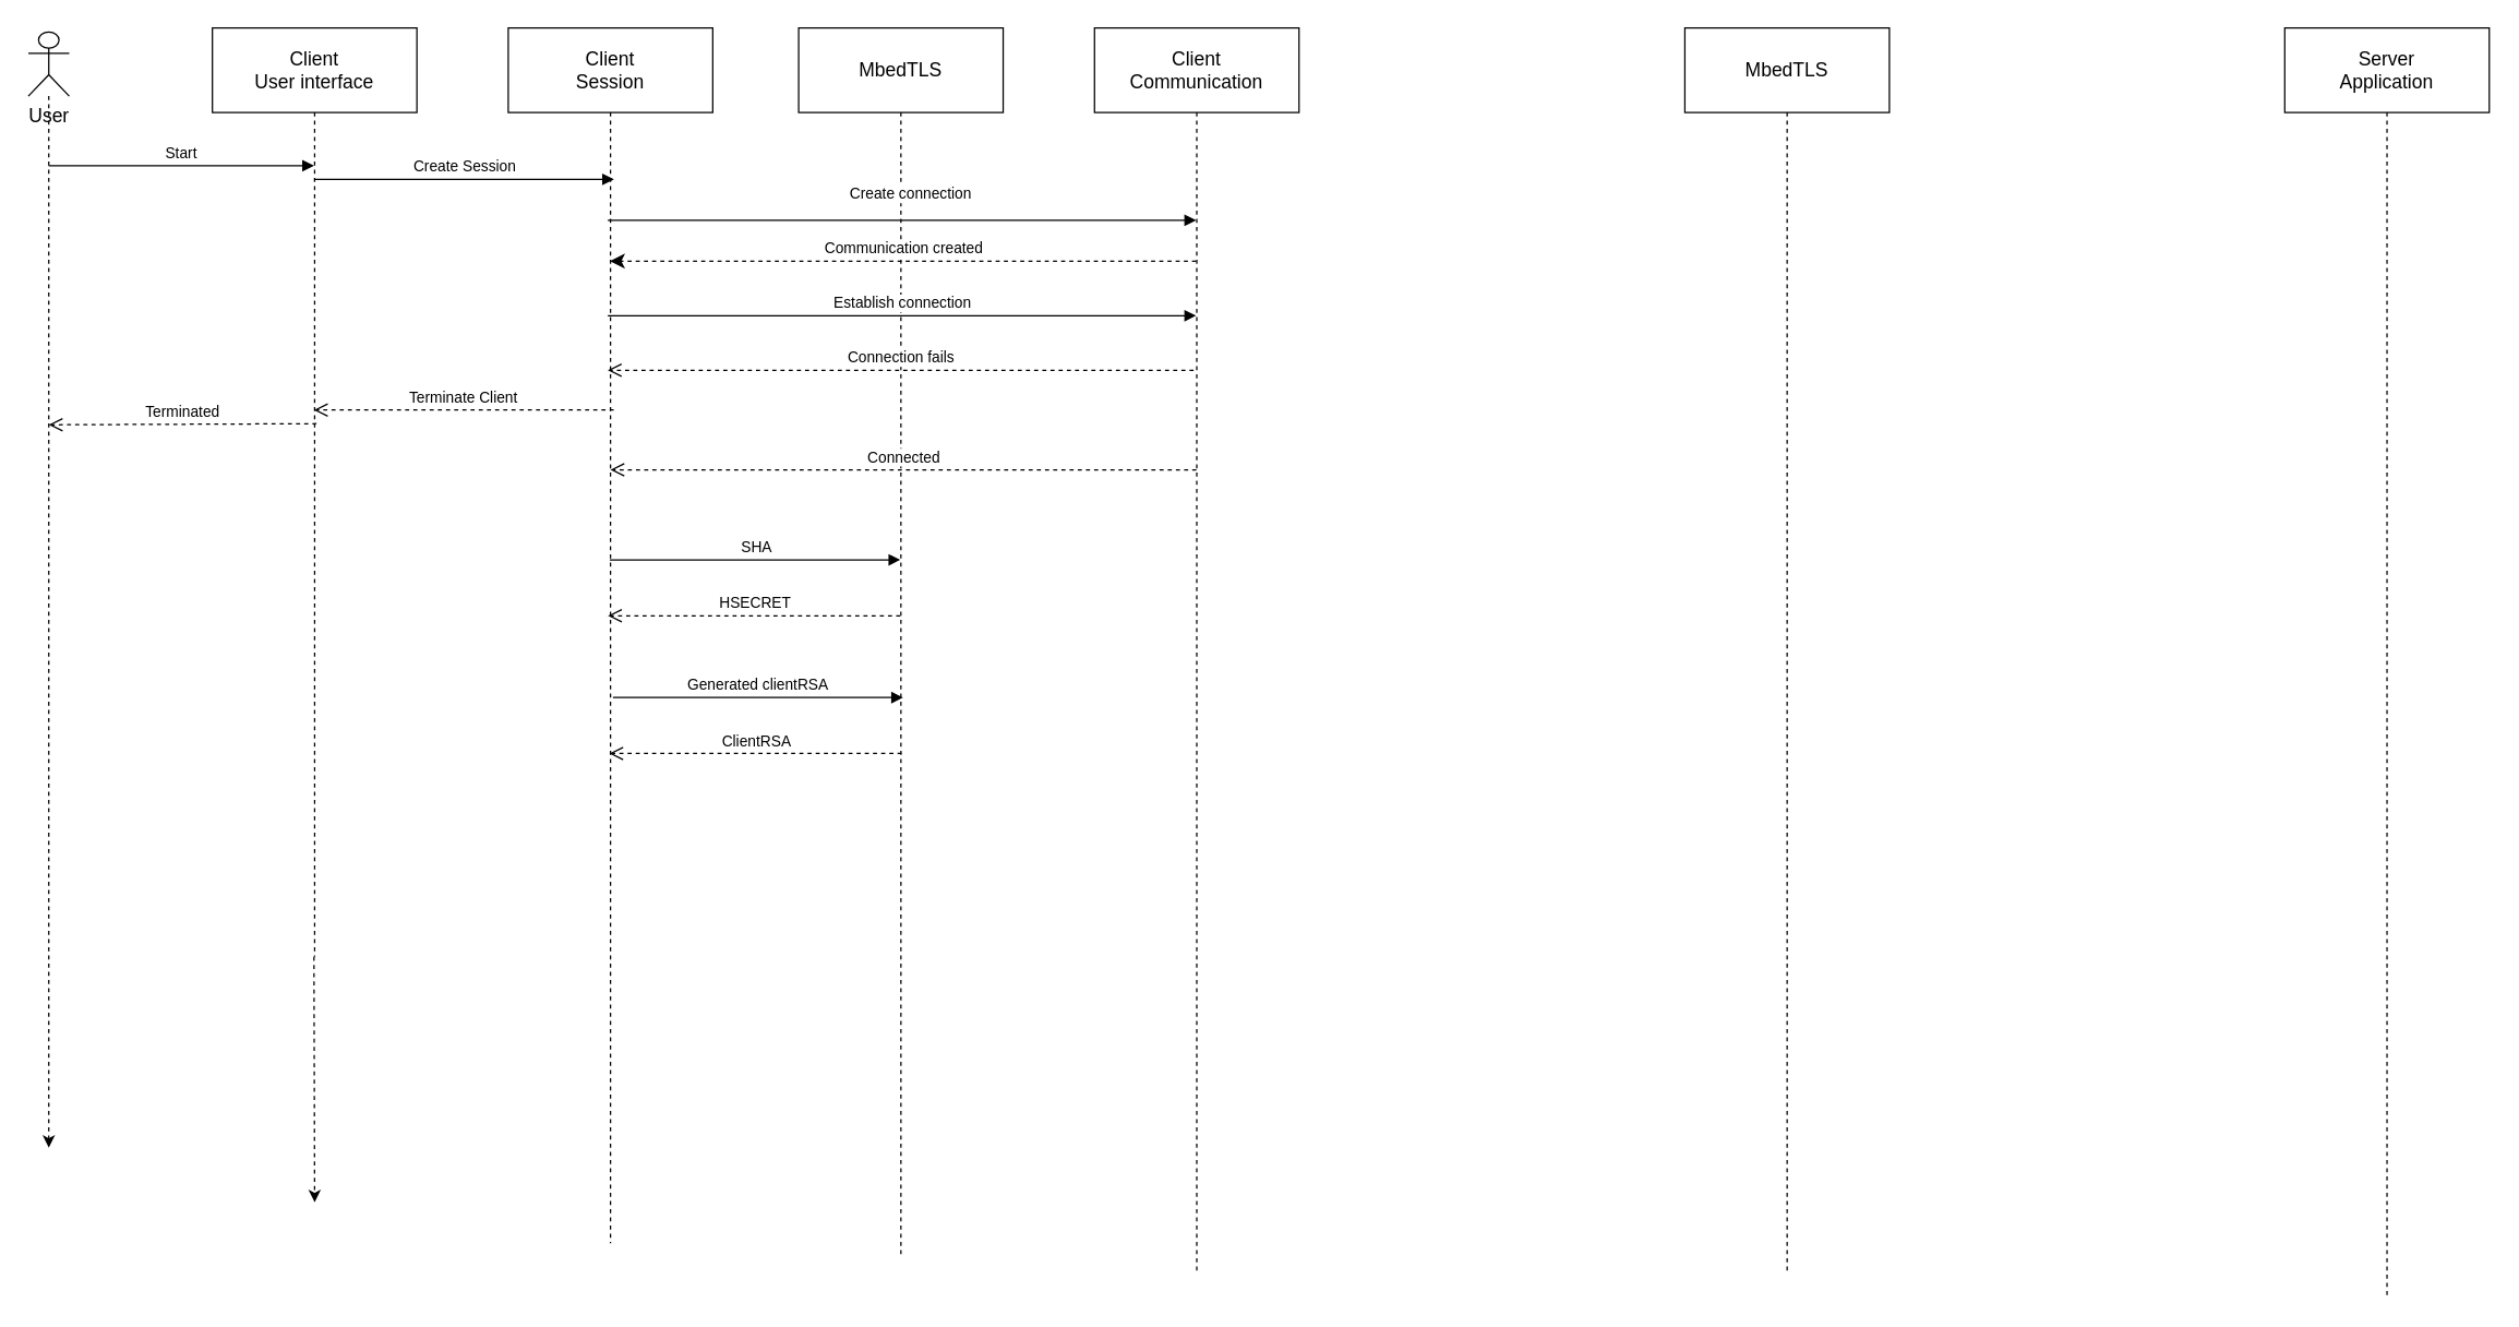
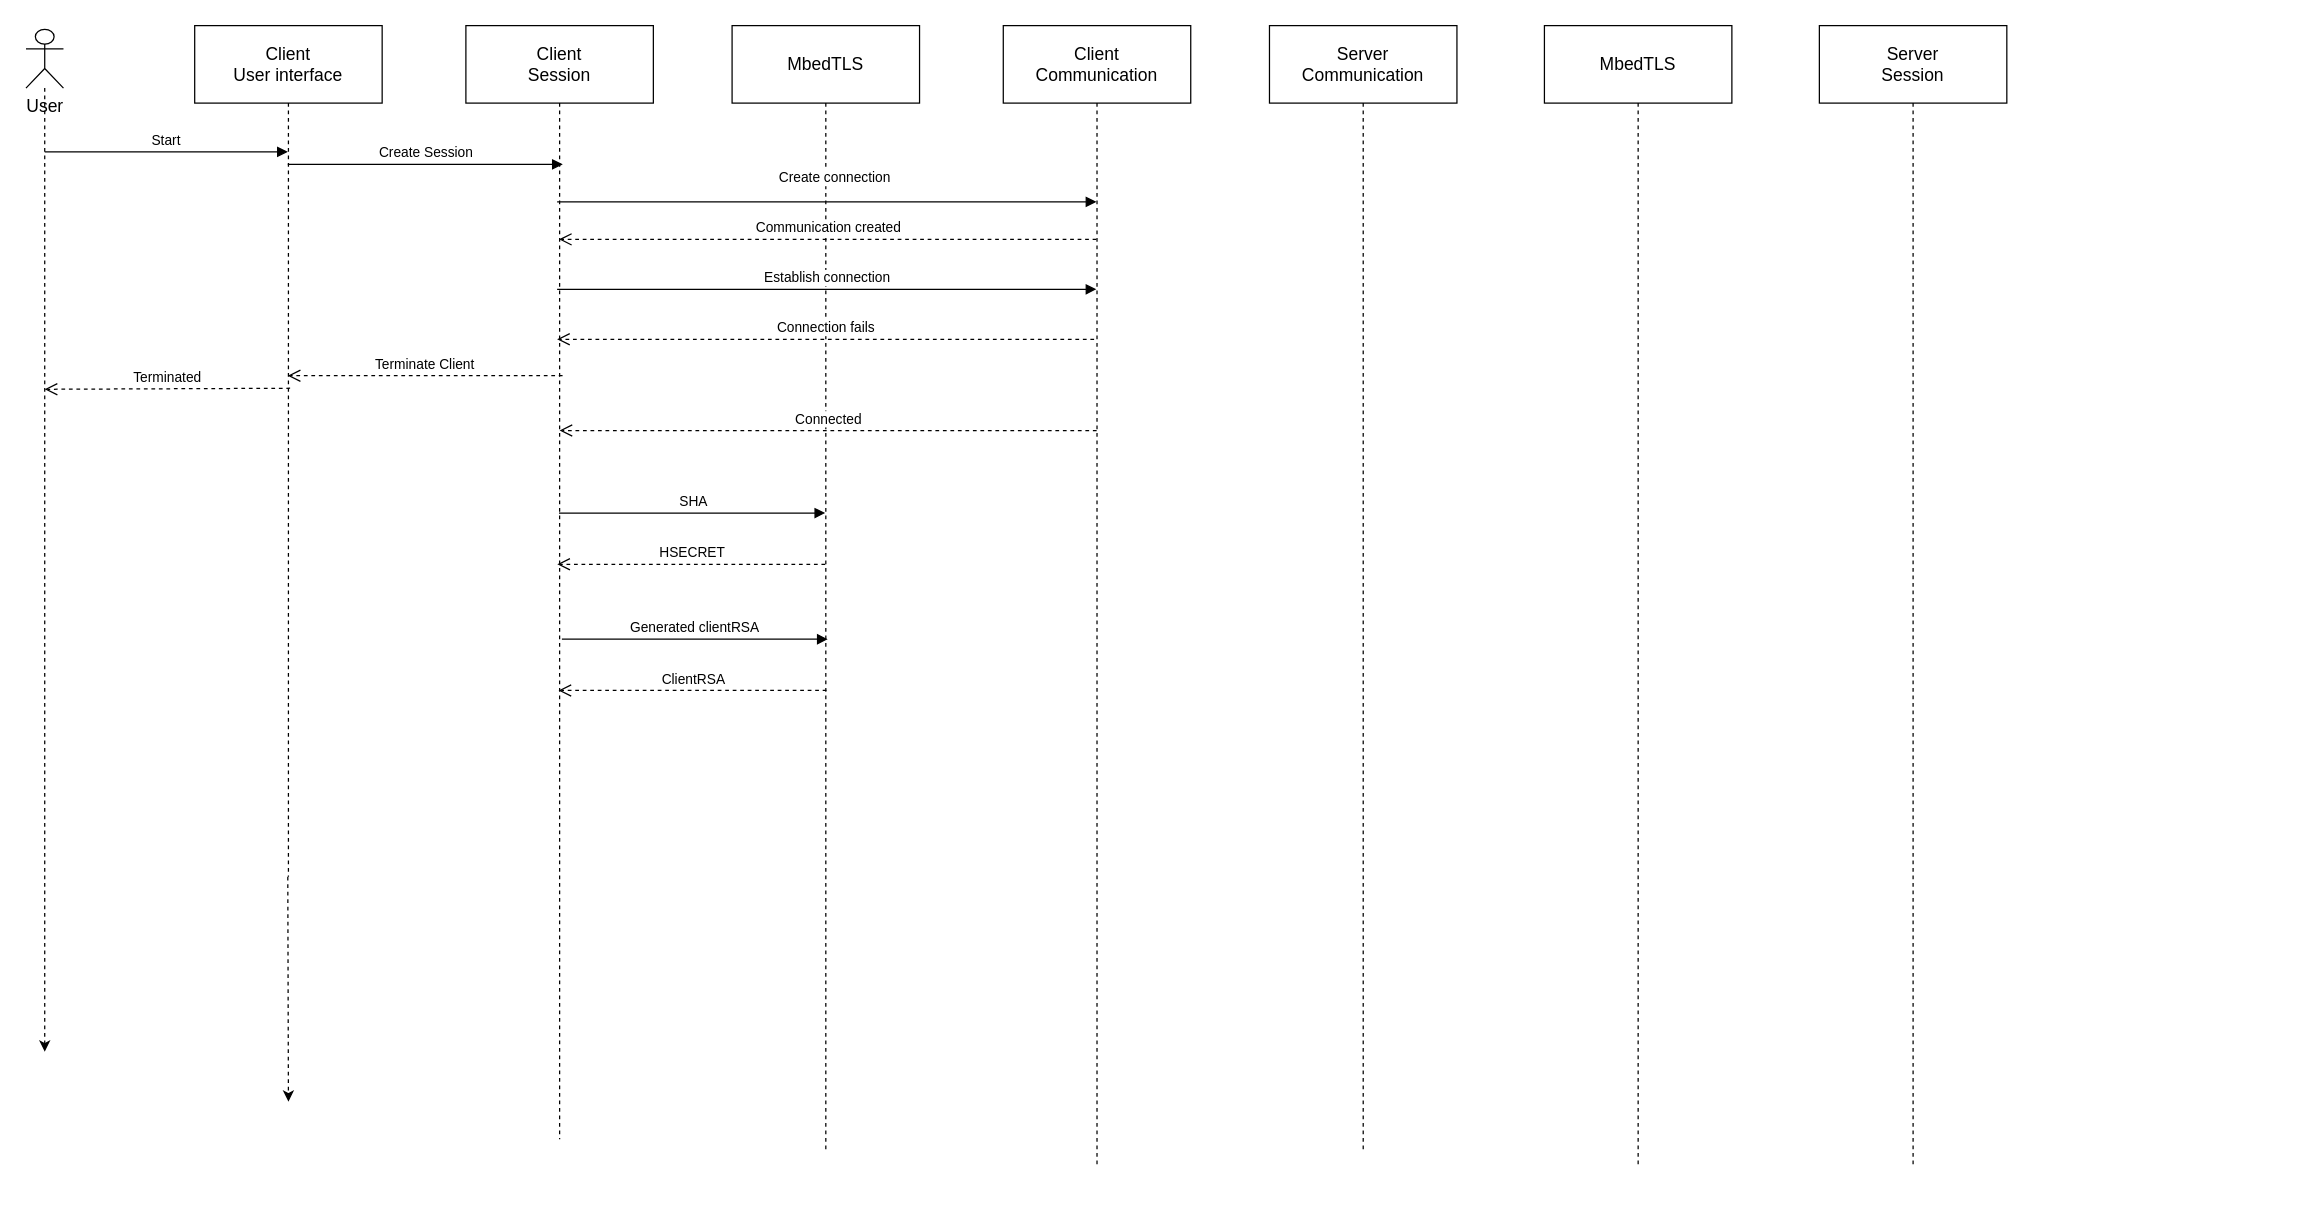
  <mxCell id="0" />
  <mxCell id="1" parent="0" />
  <mxCell id="2" style="edgeStyle=none;html=1;dashed=1;" edge="1" parent="1" source="3"><mxGeometry relative="1" as="geometry"><mxPoint x="230" y="881" as="targetPoint" /></mxGeometry></mxCell>
  <mxCell id="3" value="&lt;font style=&quot;font-size: 14px;&quot;&gt;Client&lt;br&gt;User interface&lt;br&gt;&lt;/font&gt;" style="shape=umlLifeline;perimeter=lifelinePerimeter;whiteSpace=wrap;html=1;container=1;collapsible=0;recursiveResize=0;outlineConnect=0;size=62;" parent="1" vertex="1"><mxGeometry x="155" y="20" width="150" height="681" as="geometry" /></mxCell>
  <mxCell id="4" value="&lt;font style=&quot;font-size: 14px;&quot;&gt;Client&lt;br&gt;Session&lt;/font&gt;" style="shape=umlLifeline;perimeter=lifelinePerimeter;whiteSpace=wrap;html=1;container=1;collapsible=0;recursiveResize=0;outlineConnect=0;size=62;" parent="1" vertex="1"><mxGeometry x="372" y="20" width="150" height="891" as="geometry" /></mxCell>
  <mxCell id="5" value="Create Session" style="html=1;verticalAlign=bottom;endArrow=block;" edge="1" parent="4" source="3"><mxGeometry width="80" relative="1" as="geometry"><mxPoint x="-117" y="111" as="sourcePoint" /><mxPoint x="77.5" y="111" as="targetPoint" /></mxGeometry></mxCell>
  <mxCell id="6" value="&lt;span style=&quot;font-size: 14px;&quot;&gt;MbedTLS&lt;/span&gt;" style="shape=umlLifeline;perimeter=lifelinePerimeter;whiteSpace=wrap;html=1;container=1;collapsible=0;recursiveResize=0;outlineConnect=0;size=62;" parent="1" vertex="1"><mxGeometry x="585" y="20" width="150" height="901" as="geometry" /></mxCell>
  <mxCell id="7" value="Create connection" style="html=1;verticalAlign=bottom;endArrow=block;" edge="1" parent="6" target="10"><mxGeometry x="0.028" y="10" width="80" relative="1" as="geometry"><mxPoint x="-140" y="141" as="sourcePoint" /><mxPoint x="54.5" y="141" as="targetPoint" /><mxPoint as="offset" /></mxGeometry></mxCell>
  <mxCell id="8" value="Connection fails" style="html=1;verticalAlign=bottom;endArrow=open;dashed=1;endSize=8;" edge="1" parent="6"><mxGeometry relative="1" as="geometry"><mxPoint x="289.69" y="251" as="sourcePoint" /><mxPoint x="-140.0" y="251" as="targetPoint" /><Array as="points"><mxPoint x="78.19" y="251" /></Array></mxGeometry></mxCell>
  <mxCell id="9" value="HSECRET" style="html=1;verticalAlign=bottom;endArrow=open;dashed=1;endSize=8;" edge="1" parent="6" source="6"><mxGeometry relative="1" as="geometry"><mxPoint x="70" y="431" as="sourcePoint" /><mxPoint x="-139.85" y="431.0" as="targetPoint" /><Array as="points" /></mxGeometry></mxCell>
  <mxCell id="10" value="&lt;span style=&quot;font-size: 14px;&quot;&gt;Client&lt;br&gt;Communication&lt;br&gt;&lt;/span&gt;" style="shape=umlLifeline;perimeter=lifelinePerimeter;whiteSpace=wrap;html=1;container=1;collapsible=0;recursiveResize=0;outlineConnect=0;size=62;" parent="1" vertex="1"><mxGeometry x="802" y="20" width="150" height="911" as="geometry" /></mxCell>
+ <mxCell id="11" value="&lt;span style=&quot;font-size: 14px;&quot;&gt;Server&lt;br&gt;Communication&lt;br&gt;&lt;/span&gt;" style="shape=umlLifeline;perimeter=lifelinePerimeter;whiteSpace=wrap;html=1;container=1;collapsible=0;recursiveResize=0;outlineConnect=0;size=62;" parent="1" vertex="1"><mxGeometry x="1015" y="20" width="150" height="901" as="geometry" /></mxCell>
  <mxCell id="12" value="&lt;span style=&quot;font-size: 14px;&quot;&gt;MbedTLS&lt;br&gt;&lt;/span&gt;" style="shape=umlLifeline;perimeter=lifelinePerimeter;whiteSpace=wrap;html=1;container=1;collapsible=0;recursiveResize=0;outlineConnect=0;size=62;" parent="1" vertex="1"><mxGeometry x="1235" y="20" width="150" height="911" as="geometry" /></mxCell>
- <mxCell id="14" value="&lt;span style=&quot;font-size: 14px;&quot;&gt;Server&lt;br&gt;Application&lt;br&gt;&lt;/span&gt;" style="shape=umlLifeline;perimeter=lifelinePerimeter;whiteSpace=wrap;html=1;container=1;collapsible=0;recursiveResize=0;outlineConnect=0;size=62;" parent="1" vertex="1"><mxGeometry x="1675" y="20" width="150" height="931" as="geometry" /></mxCell>
+ <mxCell id="13" value="&lt;span style=&quot;font-size: 14px;&quot;&gt;Server&lt;br&gt;Session&lt;br&gt;&lt;/span&gt;" style="shape=umlLifeline;perimeter=lifelinePerimeter;whiteSpace=wrap;html=1;container=1;collapsible=0;recursiveResize=0;outlineConnect=0;size=62;" parent="1" vertex="1"><mxGeometry x="1455" y="20" width="150" height="911" as="geometry" /></mxCell>
  <mxCell id="15" style="edgeStyle=none;html=1;dashed=1;" edge="1" parent="1" source="16"><mxGeometry relative="1" as="geometry"><mxPoint x="35" y="841" as="targetPoint" /></mxGeometry></mxCell>
  <mxCell id="16" value="User" style="shape=umlActor;verticalLabelPosition=bottom;verticalAlign=top;html=1;fontSize=14;" parent="1" vertex="1"><mxGeometry x="20" y="23" width="30" height="47" as="geometry" /></mxCell>
  <mxCell id="17" value="Start" style="html=1;verticalAlign=bottom;endArrow=block;" edge="1" parent="1"><mxGeometry width="80" relative="1" as="geometry"><mxPoint x="35" y="121" as="sourcePoint" /><mxPoint x="229.5" y="121" as="targetPoint" /></mxGeometry></mxCell>
  <mxCell id="18" value="SHA" style="html=1;verticalAlign=bottom;endArrow=block;" edge="1" parent="1" source="4"><mxGeometry width="80" relative="1" as="geometry"><mxPoint x="455" y="410" as="sourcePoint" /><mxPoint x="659.5" y="410" as="targetPoint" /></mxGeometry></mxCell>
  <mxCell id="19" value="Establish connection" style="html=1;verticalAlign=bottom;endArrow=block;" edge="1" parent="1" target="10"><mxGeometry width="80" relative="1" as="geometry"><mxPoint x="445" y="231" as="sourcePoint" /><mxPoint x="639.5" y="231" as="targetPoint" /></mxGeometry></mxCell>
- <mxCell id="20" value="Communication created" style="html=1;verticalAlign=bottom;endArrow=classic;dashed=1;endSize=8;" edge="1" parent="1" source="10" target="4"><mxGeometry relative="1" as="geometry"><mxPoint x="765" y="191" as="sourcePoint" /><mxPoint x="565" y="201" as="targetPoint" /><Array as="points"><mxPoint x="665" y="191" /></Array></mxGeometry></mxCell>
+ <mxCell id="20" value="Communication created" style="html=1;verticalAlign=bottom;endArrow=open;dashed=1;endSize=8;" edge="1" parent="1" source="10" target="4"><mxGeometry relative="1" as="geometry"><mxPoint x="765" y="191" as="sourcePoint" /><mxPoint x="565" y="201" as="targetPoint" /><Array as="points"><mxPoint x="665" y="191" /></Array></mxGeometry></mxCell>
  <mxCell id="21" value="Connected" style="html=1;verticalAlign=bottom;endArrow=open;dashed=1;endSize=8;" edge="1" parent="1"><mxGeometry relative="1" as="geometry"><mxPoint x="876.69" y="344" as="sourcePoint" /><mxPoint x="447" y="344" as="targetPoint" /><Array as="points"><mxPoint x="665.19" y="344" /></Array></mxGeometry></mxCell>
  <mxCell id="22" value="Generated clientRSA" style="html=1;verticalAlign=bottom;endArrow=block;" edge="1" parent="1"><mxGeometry width="80" relative="1" as="geometry"><mxPoint x="448.81" y="511" as="sourcePoint" /><mxPoint x="661.5" y="511" as="targetPoint" /></mxGeometry></mxCell>
  <mxCell id="23" value="ClientRSA" style="html=1;verticalAlign=bottom;endArrow=open;dashed=1;endSize=8;" edge="1" parent="1"><mxGeometry relative="1" as="geometry"><mxPoint x="660.5" y="552" as="sourcePoint" /><mxPoint x="446.15" y="552" as="targetPoint" /><Array as="points" /></mxGeometry></mxCell>
  <mxCell id="24" value="Terminate Client" style="html=1;verticalAlign=bottom;endArrow=open;dashed=1;endSize=8;" edge="1" parent="1" target="3"><mxGeometry relative="1" as="geometry"><mxPoint x="449.35" y="300.16" as="sourcePoint" /><mxPoint x="235" y="300.16" as="targetPoint" /><Array as="points" /></mxGeometry></mxCell>
  <mxCell id="25" value="Terminated" style="html=1;verticalAlign=bottom;endArrow=open;dashed=1;endSize=8;" edge="1" parent="1"><mxGeometry relative="1" as="geometry"><mxPoint x="231.35" y="310.16" as="sourcePoint" /><mxPoint x="35" y="311" as="targetPoint" /><Array as="points" /></mxGeometry></mxCell>
